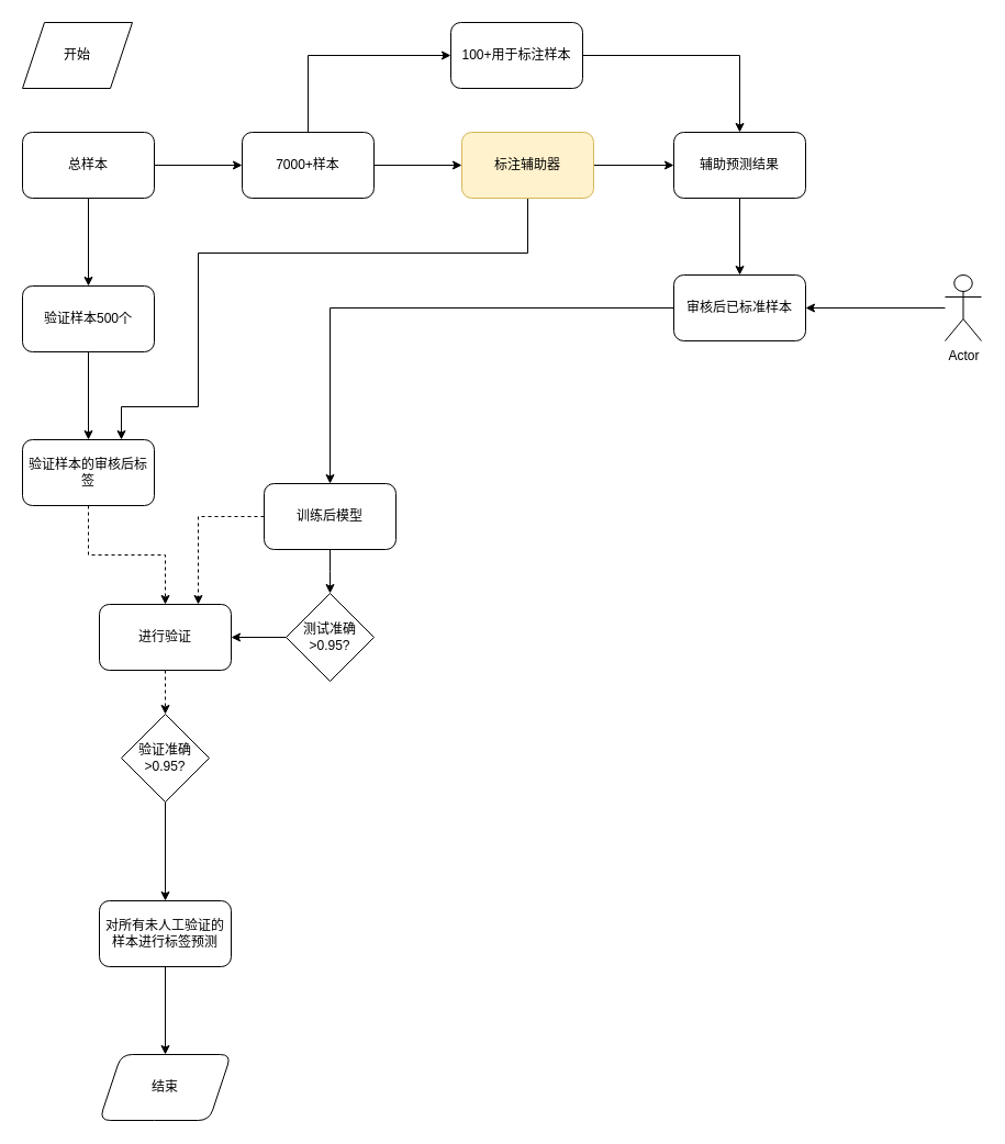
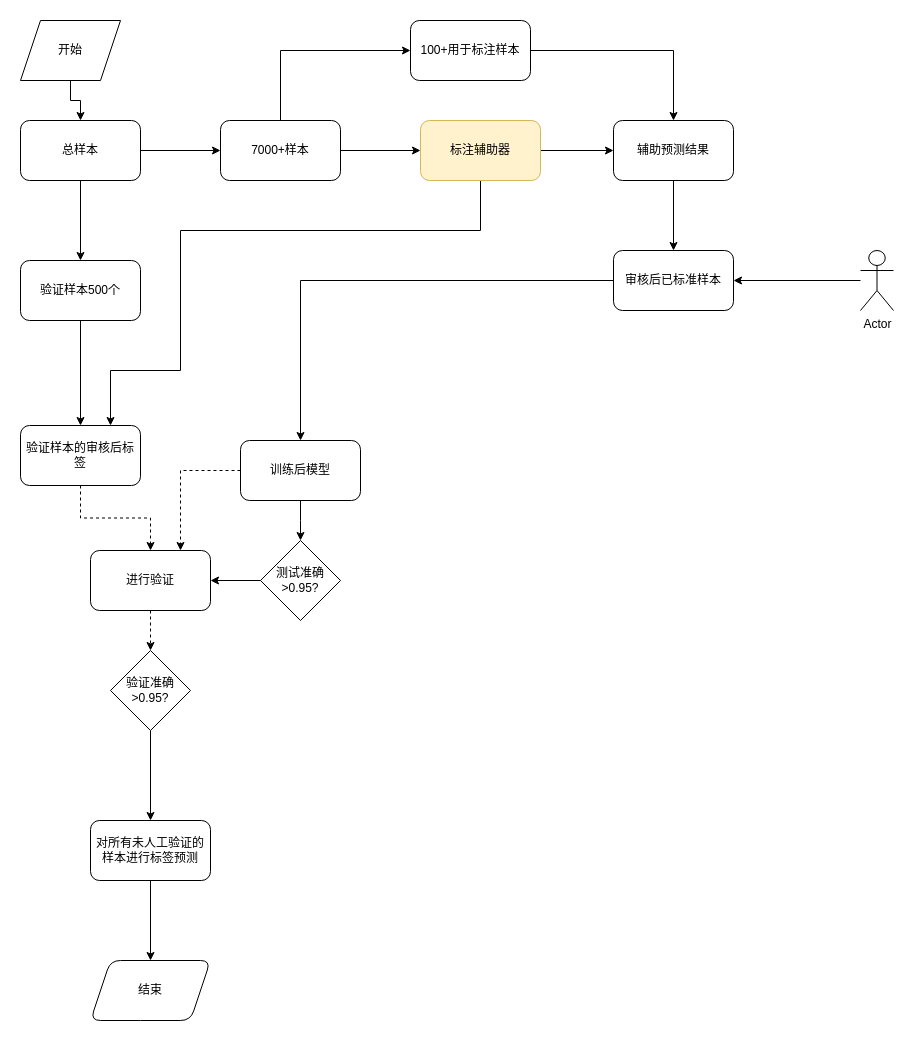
  <mxCell id="0" />
  <mxCell id="1" parent="0" />
  <mxCell id="2" value="" style="edgeStyle=orthogonalEdgeStyle;rounded=0;orthogonalLoop=1;jettySize=auto;html=1;" edge="1" parent="1" source="4" target="7"><mxGeometry relative="1" as="geometry" /></mxCell>
  <mxCell id="3" value="" style="edgeStyle=orthogonalEdgeStyle;rounded=0;orthogonalLoop=1;jettySize=auto;html=1;" edge="1" parent="1" source="4" target="25"><mxGeometry relative="1" as="geometry" /></mxCell>
  <mxCell id="4" value="总样本" style="rounded=1;whiteSpace=wrap;html=1;" vertex="1" parent="1"><mxGeometry x="20" y="120" width="120" height="60" as="geometry" /></mxCell>
  <mxCell id="5" value="" style="edgeStyle=orthogonalEdgeStyle;rounded=0;orthogonalLoop=1;jettySize=auto;html=1;" edge="1" parent="1" source="7" target="10"><mxGeometry relative="1" as="geometry" /></mxCell>
  <mxCell id="6" style="edgeStyle=orthogonalEdgeStyle;rounded=0;orthogonalLoop=1;jettySize=auto;html=1;entryX=0;entryY=0.5;entryDx=0;entryDy=0;" edge="1" parent="1" source="7" target="36"><mxGeometry relative="1" as="geometry"><Array as="points"><mxPoint x="280" y="50" /></Array></mxGeometry></mxCell>
  <mxCell id="7" value="7000+样本" style="rounded=1;whiteSpace=wrap;html=1;" vertex="1" parent="1"><mxGeometry x="220" y="120" width="120" height="60" as="geometry" /></mxCell>
  <mxCell id="8" value="" style="edgeStyle=orthogonalEdgeStyle;rounded=0;orthogonalLoop=1;jettySize=auto;html=1;" edge="1" parent="1" source="10" target="12"><mxGeometry relative="1" as="geometry" /></mxCell>
  <mxCell id="9" style="edgeStyle=orthogonalEdgeStyle;rounded=0;orthogonalLoop=1;jettySize=auto;html=1;entryX=0.75;entryY=0;entryDx=0;entryDy=0;" edge="1" parent="1" source="10" target="27"><mxGeometry relative="1" as="geometry"><Array as="points"><mxPoint x="480" y="230" /><mxPoint x="180" y="230" /><mxPoint x="180" y="370" /><mxPoint x="110" y="370" /></Array></mxGeometry></mxCell>
  <mxCell id="10" value="标注辅助器" style="whiteSpace=wrap;html=1;rounded=1;fillColor=#fff2cc;strokeColor=#d6b656;" vertex="1" parent="1"><mxGeometry x="420" y="120" width="120" height="60" as="geometry" /></mxCell>
  <mxCell id="11" value="" style="edgeStyle=orthogonalEdgeStyle;rounded=0;orthogonalLoop=1;jettySize=auto;html=1;entryX=0.5;entryY=0;entryDx=0;entryDy=0;" edge="1" parent="1" source="12" target="16"><mxGeometry relative="1" as="geometry"><mxPoint x="470" y="400" as="targetPoint" /></mxGeometry></mxCell>
  <mxCell id="12" value="辅助预测结果" style="whiteSpace=wrap;html=1;rounded=1;" vertex="1" parent="1"><mxGeometry x="613" y="120" width="120" height="60" as="geometry" /></mxCell>
  <mxCell id="13" style="edgeStyle=orthogonalEdgeStyle;rounded=0;orthogonalLoop=1;jettySize=auto;html=1;entryX=1;entryY=0.5;entryDx=0;entryDy=0;" edge="1" parent="1" source="14" target="16"><mxGeometry relative="1" as="geometry" /></mxCell>
  <mxCell id="14" value="Actor" style="shape=umlActor;verticalLabelPosition=bottom;verticalAlign=top;html=1;outlineConnect=0;" vertex="1" parent="1"><mxGeometry x="860" y="250" width="33" height="60" as="geometry" /></mxCell>
  <mxCell id="15" style="edgeStyle=orthogonalEdgeStyle;rounded=0;orthogonalLoop=1;jettySize=auto;html=1;entryX=0.5;entryY=0;entryDx=0;entryDy=0;" edge="1" parent="1" source="16" target="19"><mxGeometry relative="1" as="geometry" /></mxCell>
  <mxCell id="16" value="审核后已标准样本" style="rounded=1;whiteSpace=wrap;html=1;" vertex="1" parent="1"><mxGeometry x="613" y="250" width="120" height="60" as="geometry" /></mxCell>
  <mxCell id="17" style="edgeStyle=orthogonalEdgeStyle;rounded=0;orthogonalLoop=1;jettySize=auto;html=1;" edge="1" parent="1" source="19"><mxGeometry relative="1" as="geometry"><mxPoint x="300" y="540" as="targetPoint" /></mxGeometry></mxCell>
  <mxCell id="18" style="edgeStyle=orthogonalEdgeStyle;rounded=0;orthogonalLoop=1;jettySize=auto;html=1;entryX=0.75;entryY=0;entryDx=0;entryDy=0;dashed=1;" edge="1" parent="1" source="19" target="23"><mxGeometry relative="1" as="geometry" /></mxCell>
  <mxCell id="19" value="训练后模型" style="rounded=1;whiteSpace=wrap;html=1;" vertex="1" parent="1"><mxGeometry x="240" y="440" width="120" height="60" as="geometry" /></mxCell>
  <mxCell id="20" style="edgeStyle=orthogonalEdgeStyle;rounded=0;orthogonalLoop=1;jettySize=auto;html=1;" edge="1" parent="1" source="21"><mxGeometry relative="1" as="geometry"><mxPoint x="210" y="580" as="targetPoint" /></mxGeometry></mxCell>
  <mxCell id="21" value="测试准确&amp;gt;0.95?" style="rhombus;whiteSpace=wrap;html=1;" vertex="1" parent="1"><mxGeometry x="260" y="540" width="80" height="80" as="geometry" /></mxCell>
  <mxCell id="22" style="edgeStyle=orthogonalEdgeStyle;rounded=0;orthogonalLoop=1;jettySize=auto;html=1;dashed=1;" edge="1" parent="1" source="23" target="29"><mxGeometry relative="1" as="geometry" /></mxCell>
  <mxCell id="23" value="进行验证" style="rounded=1;whiteSpace=wrap;html=1;" vertex="1" parent="1"><mxGeometry x="90" y="550" width="120" height="60" as="geometry" /></mxCell>
  <mxCell id="24" value="" style="edgeStyle=orthogonalEdgeStyle;rounded=0;orthogonalLoop=1;jettySize=auto;html=1;" edge="1" parent="1" source="25" target="27"><mxGeometry relative="1" as="geometry" /></mxCell>
  <mxCell id="25" value="验证样本500个" style="whiteSpace=wrap;html=1;rounded=1;" vertex="1" parent="1"><mxGeometry x="20" y="260" width="120" height="60" as="geometry" /></mxCell>
  <mxCell id="26" style="edgeStyle=orthogonalEdgeStyle;rounded=0;orthogonalLoop=1;jettySize=auto;html=1;entryX=0.5;entryY=0;entryDx=0;entryDy=0;dashed=1;" edge="1" parent="1" source="27" target="23"><mxGeometry relative="1" as="geometry" /></mxCell>
- <mxCell id="27" value="验证样本的审核后标签" style="whiteSpace=wrap;html=1;rounded=1;" vertex="1" parent="1"><mxGeometry x="20" y="400" width="120" height="60" as="geometry" /></mxCell>
+ <mxCell id="27" value="验证样本的审核后标签" style="whiteSpace=wrap;html=1;rounded=1;" vertex="1" parent="1"><mxGeometry x="20" y="425" width="120" height="60" as="geometry" /></mxCell>
  <mxCell id="28" value="" style="edgeStyle=orthogonalEdgeStyle;rounded=0;orthogonalLoop=1;jettySize=auto;html=1;" edge="1" parent="1" source="29" target="31"><mxGeometry relative="1" as="geometry" /></mxCell>
  <mxCell id="29" value="验证准确&amp;gt;0.95?" style="rhombus;whiteSpace=wrap;html=1;" vertex="1" parent="1"><mxGeometry x="110" y="650" width="80" height="80" as="geometry" /></mxCell>
  <mxCell id="30" value="" style="edgeStyle=orthogonalEdgeStyle;rounded=0;orthogonalLoop=1;jettySize=auto;html=1;" edge="1" parent="1" source="31" target="32"><mxGeometry relative="1" as="geometry" /></mxCell>
  <mxCell id="31" value="对所有未人工验证的样本进行标签预测" style="rounded=1;whiteSpace=wrap;html=1;" vertex="1" parent="1"><mxGeometry x="90" y="820" width="120" height="60" as="geometry" /></mxCell>
  <mxCell id="32" value="结束" style="shape=parallelogram;perimeter=parallelogramPerimeter;whiteSpace=wrap;html=1;fixedSize=1;rounded=1;" vertex="1" parent="1"><mxGeometry x="90" y="960" width="120" height="60" as="geometry" /></mxCell>
+ <mxCell id="33" style="edgeStyle=orthogonalEdgeStyle;rounded=0;orthogonalLoop=1;jettySize=auto;html=1;entryX=0.5;entryY=0;entryDx=0;entryDy=0;" edge="1" parent="1" source="34" target="4"><mxGeometry relative="1" as="geometry" /></mxCell>
  <mxCell id="34" value="开始" style="shape=parallelogram;perimeter=parallelogramPerimeter;whiteSpace=wrap;html=1;fixedSize=1;" vertex="1" parent="1"><mxGeometry x="20" y="20" width="100" height="60" as="geometry" /></mxCell>
  <mxCell id="35" style="edgeStyle=orthogonalEdgeStyle;rounded=0;orthogonalLoop=1;jettySize=auto;html=1;" edge="1" parent="1" source="36" target="12"><mxGeometry relative="1" as="geometry" /></mxCell>
  <mxCell id="36" value="100+用于标注样本" style="rounded=1;whiteSpace=wrap;html=1;" vertex="1" parent="1"><mxGeometry x="410" y="20" width="120" height="60" as="geometry" /></mxCell>
